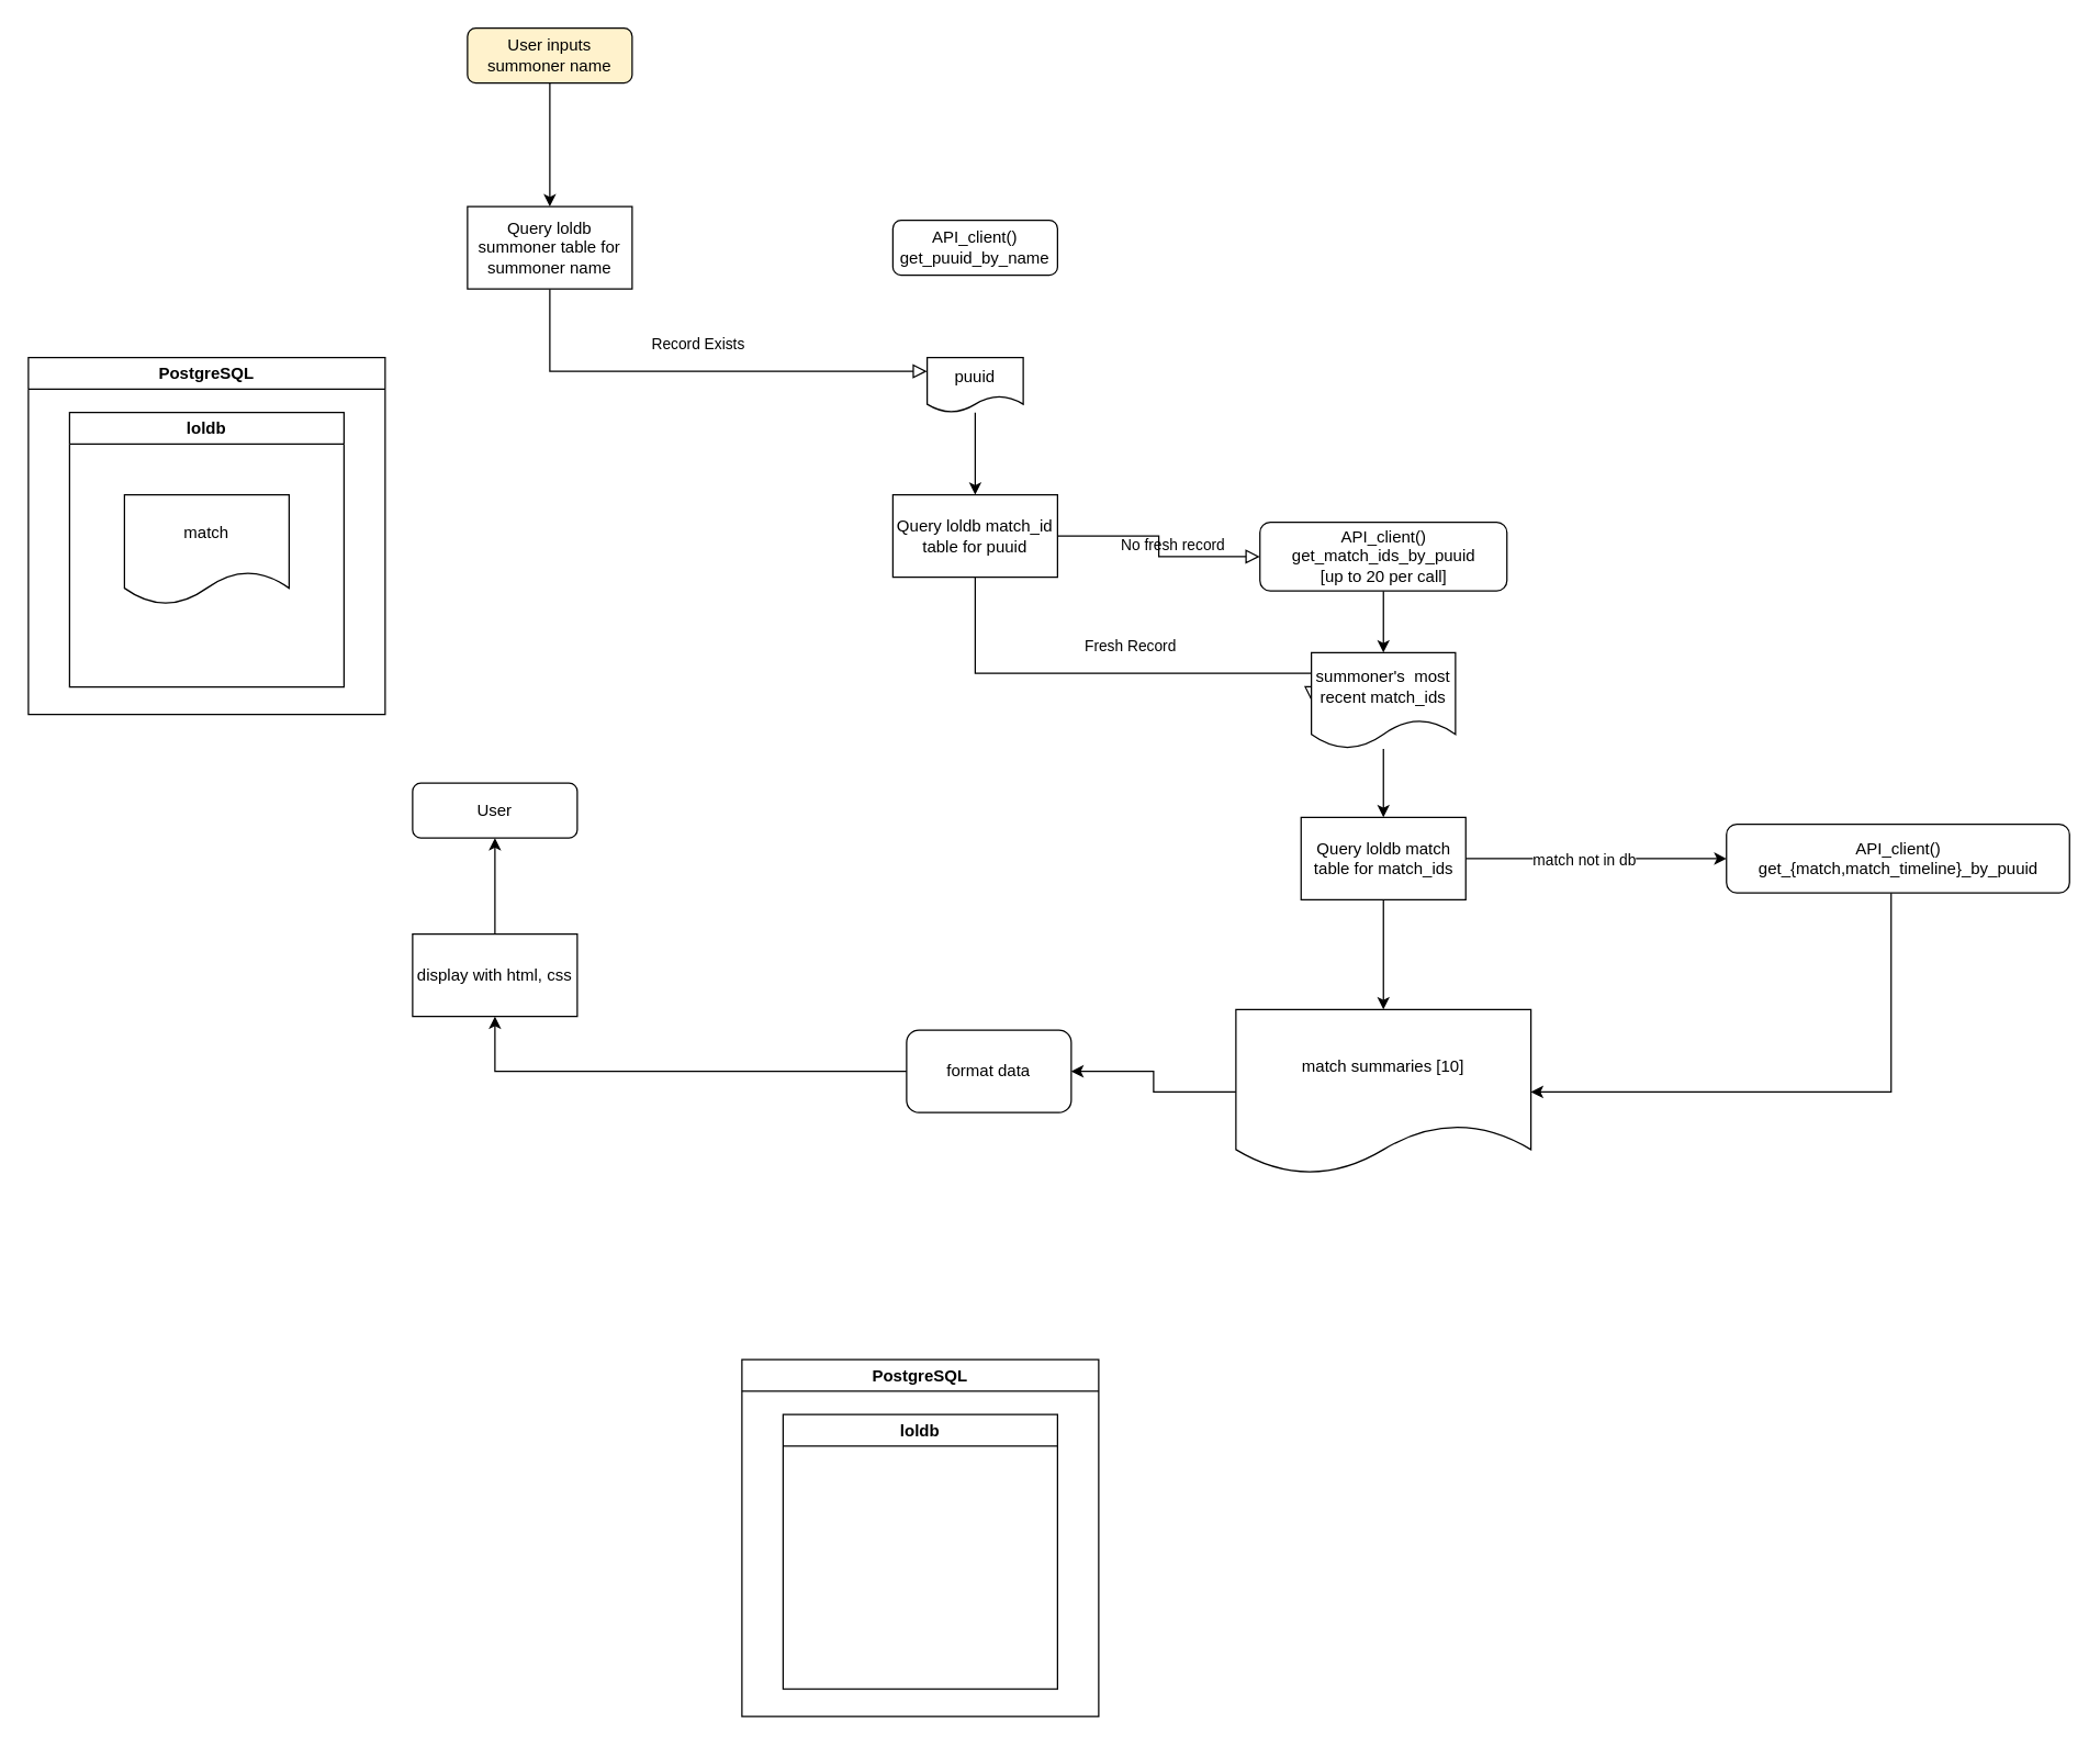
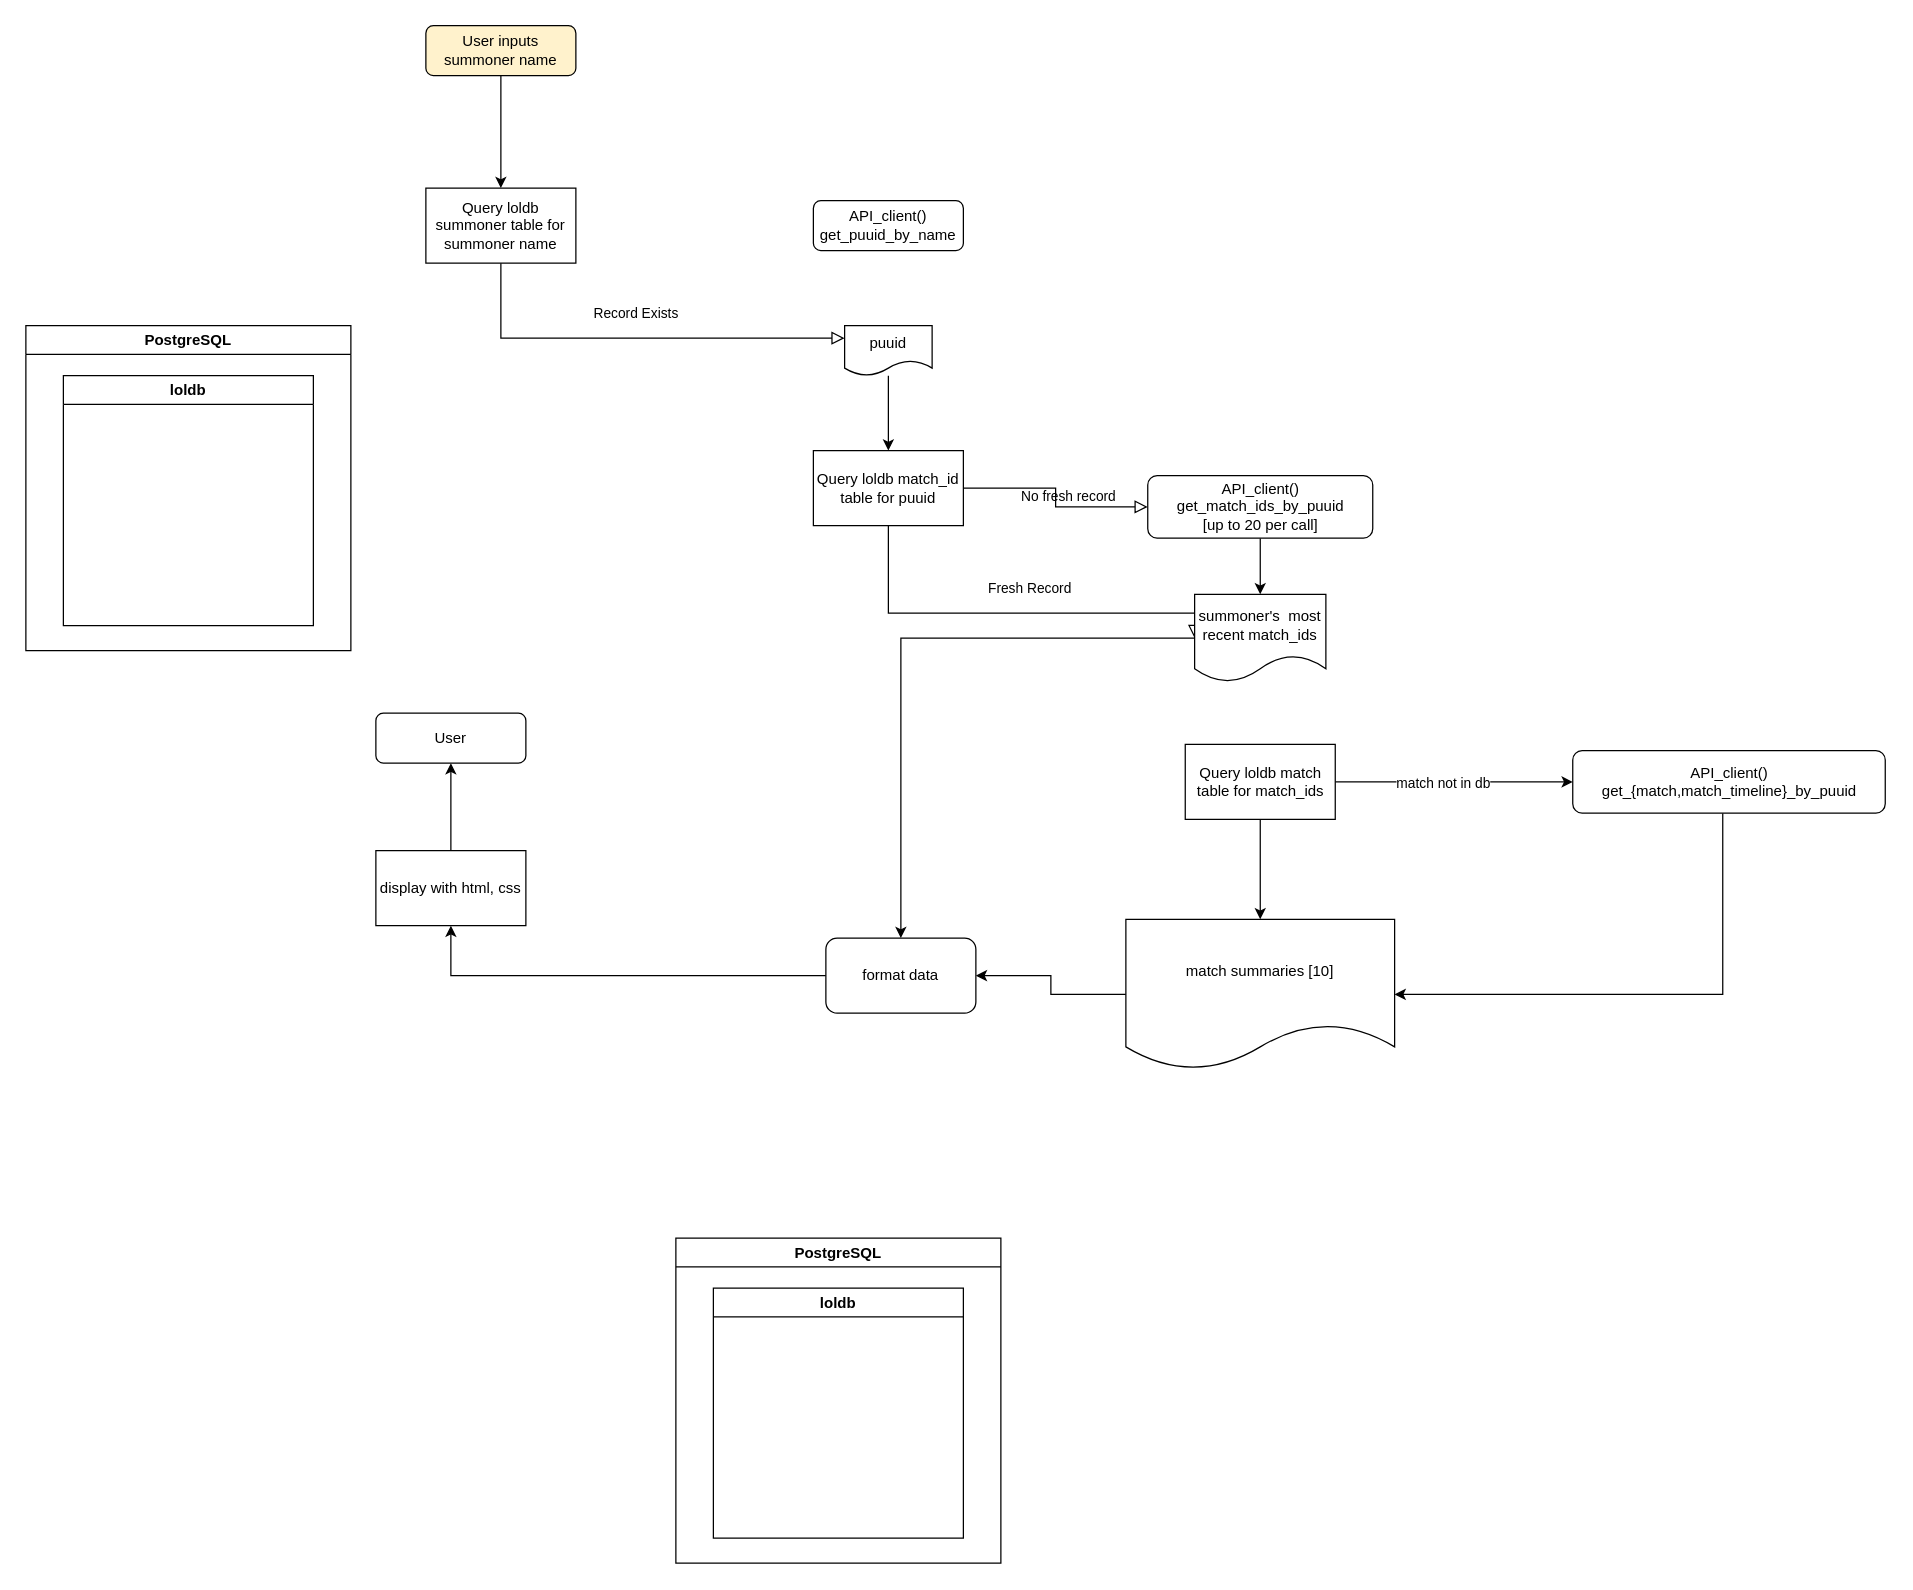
  <mxCell id="0" />
  <mxCell id="1" parent="0" />
  <mxCell id="2" value="" style="edgeStyle=orthogonalEdgeStyle;rounded=0;orthogonalLoop=1;jettySize=auto;html=1;" parent="1" source="3" target="8" edge="1"><mxGeometry relative="1" as="geometry" /></mxCell>
  <mxCell id="3" value="User inputs summoner name" style="rounded=1;whiteSpace=wrap;html=1;fontSize=12;glass=0;strokeWidth=1;shadow=0;fillColor=#fff2cc;" parent="1" vertex="1"><mxGeometry x="340" y="20" width="120" height="40" as="geometry" /></mxCell>
  <mxCell id="4" value="Record Exists" style="rounded=0;html=1;jettySize=auto;orthogonalLoop=1;fontSize=11;endArrow=block;endFill=0;endSize=8;strokeWidth=1;shadow=0;labelBackgroundColor=none;edgeStyle=orthogonalEdgeStyle;entryX=0;entryY=0.25;entryDx=0;entryDy=0;exitX=0.5;exitY=1;exitDx=0;exitDy=0;" parent="1" source="8" target="7" edge="1"><mxGeometry y="20" relative="1" as="geometry"><mxPoint as="offset" /><mxPoint x="388.571" y="270" as="sourcePoint" /><Array as="points"><mxPoint x="400" y="270" /></Array></mxGeometry></mxCell>
  <mxCell id="5" value="API_client()&lt;br&gt;get_puuid_by_name" style="rounded=1;whiteSpace=wrap;html=1;fontSize=12;glass=0;strokeWidth=1;shadow=0;" parent="1" vertex="1"><mxGeometry x="650" y="160" width="120" height="40" as="geometry" /></mxCell>
  <mxCell id="6" value="" style="edgeStyle=orthogonalEdgeStyle;rounded=0;orthogonalLoop=1;jettySize=auto;html=1;" parent="1" source="7" target="9" edge="1"><mxGeometry relative="1" as="geometry" /></mxCell>
  <mxCell id="7" value="puuid" style="shape=document;whiteSpace=wrap;html=1;boundedLbl=1;" parent="1" vertex="1"><mxGeometry x="675" y="260" width="70" height="40" as="geometry" /></mxCell>
  <mxCell id="8" value="Query loldb summoner table for summoner name" style="rounded=0;whiteSpace=wrap;html=1;" parent="1" vertex="1"><mxGeometry x="340" y="150" width="120" height="60" as="geometry" /></mxCell>
  <mxCell id="9" value="Query loldb match_id table for puuid" style="rounded=0;whiteSpace=wrap;html=1;" parent="1" vertex="1"><mxGeometry x="650" y="360" width="120" height="60" as="geometry" /></mxCell>
  <mxCell id="10" value="No fresh record" style="edgeStyle=orthogonalEdgeStyle;rounded=0;html=1;jettySize=auto;orthogonalLoop=1;fontSize=11;endArrow=block;endFill=0;endSize=8;strokeWidth=1;shadow=0;labelBackgroundColor=none;exitX=1;exitY=0.5;exitDx=0;exitDy=0;" parent="1" source="9" target="12" edge="1"><mxGeometry y="10" relative="1" as="geometry"><mxPoint as="offset" /><mxPoint x="770" y="440" as="sourcePoint" /></mxGeometry></mxCell>
  <mxCell id="11" style="edgeStyle=orthogonalEdgeStyle;rounded=0;orthogonalLoop=1;jettySize=auto;html=1;entryX=0.5;entryY=0;entryDx=0;entryDy=0;" parent="1" source="12" target="15" edge="1"><mxGeometry relative="1" as="geometry"><Array as="points" /></mxGeometry></mxCell>
  <mxCell id="12" value="API_client()&lt;br&gt;get_match_ids_by_puuid&lt;br&gt;[up to 20 per call]" style="rounded=1;whiteSpace=wrap;html=1;fontSize=12;glass=0;strokeWidth=1;shadow=0;" parent="1" vertex="1"><mxGeometry x="917.5" y="380" width="180" height="50" as="geometry" /></mxCell>
  <mxCell id="13" value="Fresh Record" style="rounded=0;html=1;jettySize=auto;orthogonalLoop=1;fontSize=11;endArrow=block;endFill=0;endSize=8;strokeWidth=1;shadow=0;labelBackgroundColor=none;edgeStyle=orthogonalEdgeStyle;exitX=0.5;exitY=1;exitDx=0;exitDy=0;entryX=0;entryY=0.5;entryDx=0;entryDy=0;" parent="1" source="9" target="15" edge="1"><mxGeometry x="0.092" y="20" relative="1" as="geometry"><mxPoint as="offset" /><mxPoint x="710" y="470" as="sourcePoint" /><mxPoint x="990" y="480" as="targetPoint" /><Array as="points"><mxPoint x="710" y="490" /></Array></mxGeometry></mxCell>
- <mxCell id="14" value="" style="edgeStyle=orthogonalEdgeStyle;rounded=0;orthogonalLoop=1;jettySize=auto;html=1;" parent="1" source="15" target="19" edge="1"><mxGeometry relative="1" as="geometry" /></mxCell>
+ <mxCell id="14" value="" style="edgeStyle=orthogonalEdgeStyle;rounded=0;orthogonalLoop=1;jettySize=auto;html=1;" parent="1" source="15" target="25" edge="1"><mxGeometry relative="1" as="geometry" /></mxCell>
  <mxCell id="15" value="summoner's&amp;nbsp; most recent match_ids" style="shape=document;whiteSpace=wrap;html=1;boundedLbl=1;" parent="1" vertex="1"><mxGeometry x="955" y="475" width="105" height="70" as="geometry" /></mxCell>
  <mxCell id="16" value="" style="edgeStyle=orthogonalEdgeStyle;rounded=0;orthogonalLoop=1;jettySize=auto;html=1;entryX=0;entryY=0.5;entryDx=0;entryDy=0;" parent="1" source="19" target="21" edge="1"><mxGeometry relative="1" as="geometry"><mxPoint x="1147.5" y="615" as="targetPoint" /></mxGeometry></mxCell>
  <mxCell id="17" value="match not in db" style="edgeLabel;html=1;align=center;verticalAlign=middle;resizable=0;points=[];" parent="16" vertex="1" connectable="0"><mxGeometry x="-0.433" y="-1" relative="1" as="geometry"><mxPoint x="32" y="-1" as="offset" /></mxGeometry></mxCell>
  <mxCell id="18" value="" style="edgeStyle=orthogonalEdgeStyle;rounded=0;orthogonalLoop=1;jettySize=auto;html=1;" parent="1" source="19" target="23" edge="1"><mxGeometry relative="1" as="geometry" /></mxCell>
  <mxCell id="19" value="Query loldb match table for match_ids" style="rounded=0;whiteSpace=wrap;html=1;" parent="1" vertex="1"><mxGeometry x="947.5" y="595" width="120" height="60" as="geometry" /></mxCell>
  <mxCell id="20" style="edgeStyle=orthogonalEdgeStyle;rounded=0;orthogonalLoop=1;jettySize=auto;html=1;entryX=1;entryY=0.5;entryDx=0;entryDy=0;" parent="1" source="21" target="23" edge="1"><mxGeometry relative="1" as="geometry"><Array as="points"><mxPoint x="1377.5" y="795" /></Array></mxGeometry></mxCell>
  <mxCell id="21" value="API_client()&lt;br&gt;get_{match,match_timeline}_by_puuid" style="rounded=1;whiteSpace=wrap;html=1;fontSize=12;glass=0;strokeWidth=1;shadow=0;" parent="1" vertex="1"><mxGeometry x="1257.5" y="600" width="250" height="50" as="geometry" /></mxCell>
  <mxCell id="22" value="" style="edgeStyle=orthogonalEdgeStyle;rounded=0;orthogonalLoop=1;jettySize=auto;html=1;" parent="1" source="23" target="25" edge="1"><mxGeometry relative="1" as="geometry" /></mxCell>
  <mxCell id="23" value="match summaries [10]" style="shape=document;whiteSpace=wrap;html=1;boundedLbl=1;" parent="1" vertex="1"><mxGeometry x="900" y="735" width="215" height="120" as="geometry" /></mxCell>
  <mxCell id="24" value="" style="edgeStyle=orthogonalEdgeStyle;rounded=0;orthogonalLoop=1;jettySize=auto;html=1;" parent="1" source="25" target="27" edge="1"><mxGeometry relative="1" as="geometry" /></mxCell>
  <mxCell id="25" value="format data" style="whiteSpace=wrap;html=1;rounded=1;" parent="1" vertex="1"><mxGeometry x="660" y="750" width="120" height="60" as="geometry" /></mxCell>
  <mxCell id="26" value="" style="edgeStyle=orthogonalEdgeStyle;rounded=0;orthogonalLoop=1;jettySize=auto;html=1;" parent="1" source="27" edge="1"><mxGeometry relative="1" as="geometry"><mxPoint x="360" y="610" as="targetPoint" /></mxGeometry></mxCell>
  <mxCell id="27" value="display with html, css" style="whiteSpace=wrap;html=1;" parent="1" vertex="1"><mxGeometry x="300" y="680" width="120" height="60" as="geometry" /></mxCell>
  <mxCell id="28" value="User" style="rounded=1;whiteSpace=wrap;html=1;fontSize=12;glass=0;strokeWidth=1;shadow=0;" parent="1" vertex="1"><mxGeometry x="300" y="570" width="120" height="40" as="geometry" /></mxCell>
  <mxCell id="29" value="PostgreSQL" style="swimlane;whiteSpace=wrap;html=1;" vertex="1" parent="1"><mxGeometry x="540" y="990" width="260" height="260" as="geometry" /></mxCell>
  <mxCell id="30" value="loldb" style="swimlane;whiteSpace=wrap;html=1;" vertex="1" parent="29"><mxGeometry x="30" y="40" width="200" height="200" as="geometry" /></mxCell>
  <mxCell id="31" value="PostgreSQL" style="swimlane;whiteSpace=wrap;html=1;" vertex="1" parent="1"><mxGeometry x="20" y="260" width="260" height="260" as="geometry" /></mxCell>
  <mxCell id="32" value="loldb" style="swimlane;whiteSpace=wrap;html=1;" vertex="1" parent="31"><mxGeometry x="30" y="40" width="200" height="200" as="geometry" /></mxCell>
- <mxCell id="33" value="match" style="shape=document;whiteSpace=wrap;html=1;boundedLbl=1;" vertex="1" parent="32"><mxGeometry x="40" y="60" width="120" height="80" as="geometry" /></mxCell>
